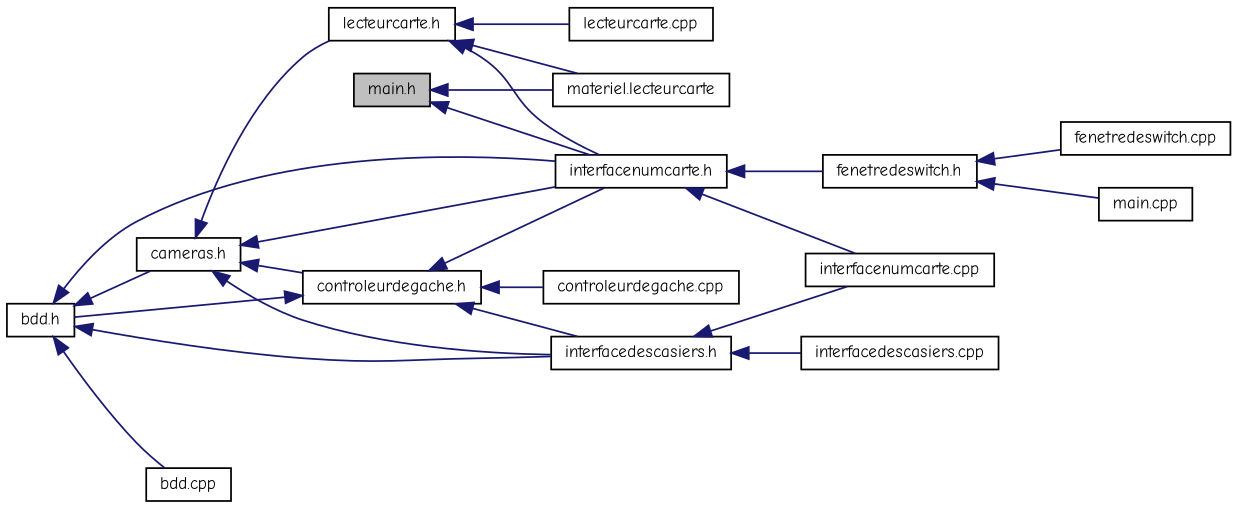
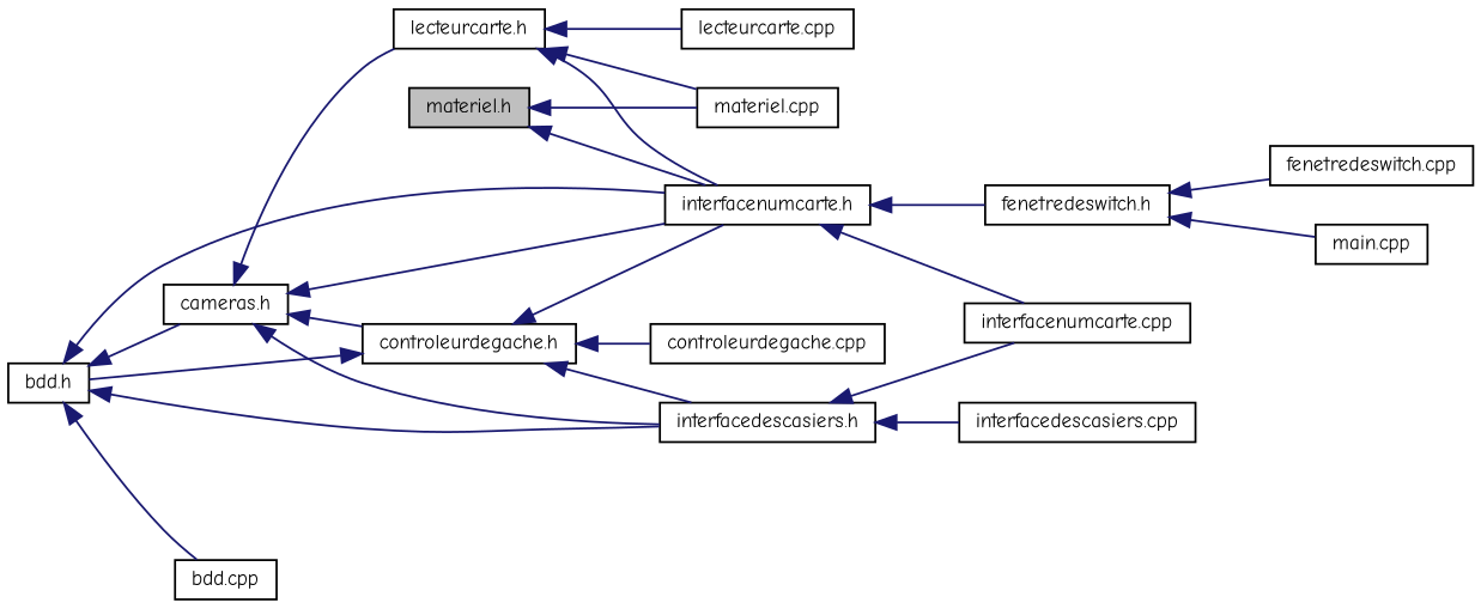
  digraph {
    fontname="Comic Neue"
    rankdir=LR
    node [color=black fillcolor=white fontname="Comic Neue" fontsize=10 shape=record style=filled]
    edge [color=midnightblue dir=back fontname="Comic Neue" fontsize=10 labelfontname=Helvetica labelfontsize=10 style=solid]
-   n1 [fillcolor=grey75 fontcolor=black height=0.2 label="main.h" width=0.4]
+   n1 [fillcolor=grey75 fontcolor=black height=0.2 label="materiel.h" width=0.4]
    n2 [height=0.2 label="interfacenumcarte.h" width=0.4]
-   n3 [height=0.2 label="materiel.lecteurcarte" width=0.4]
+   n3 [height=0.2 label="materiel.cpp" width=0.4]
    n4 [height=0.2 label="bdd.h" width=0.4]
    n5 [height=0.2 label="bdd.cpp" width=0.4]
    n6 [height=0.2 label="cameras.h" width=0.4]
    n7 [height=0.2 label="interfacedescasiers.h" width=0.4]
    n8 [height=0.2 label="fenetredeswitch.h" width=0.4]
    n9 [height=0.2 label="interfacenumcarte.cpp" width=0.4]
    n10 [height=0.2 label="lecteurcarte.h" width=0.4]
    n11 [height=0.2 label="controleurdegache.h" width=0.4]
    n12 [height=0.2 label="interfacedescasiers.cpp" width=0.4]
    n13 [height=0.2 label="lecteurcarte.cpp" width=0.4]
    n14 [height=0.2 label="controleurdegache.cpp" width=0.4]
    n15 [height=0.2 label="fenetredeswitch.cpp" width=0.4]
    n16 [height=0.2 label="main.cpp" width=0.4]
    n1 -> n2
    n1 -> n3
    n2 -> n8
    n2 -> n9
    n4 -> n2
    n4 -> n5
    n4 -> n6
    n4 -> n7
    n6 -> n2
    n6 -> n7
    n6 -> n10
    n6 -> n11
    n7 -> n9
    n7 -> n12
    n8 -> n15
    n8 -> n16
    n10 -> n2
    n10 -> n3
    n10 -> n13
    n11 -> n2
    n11 -> n4
    n11 -> n7
    n11 -> n14
  }
